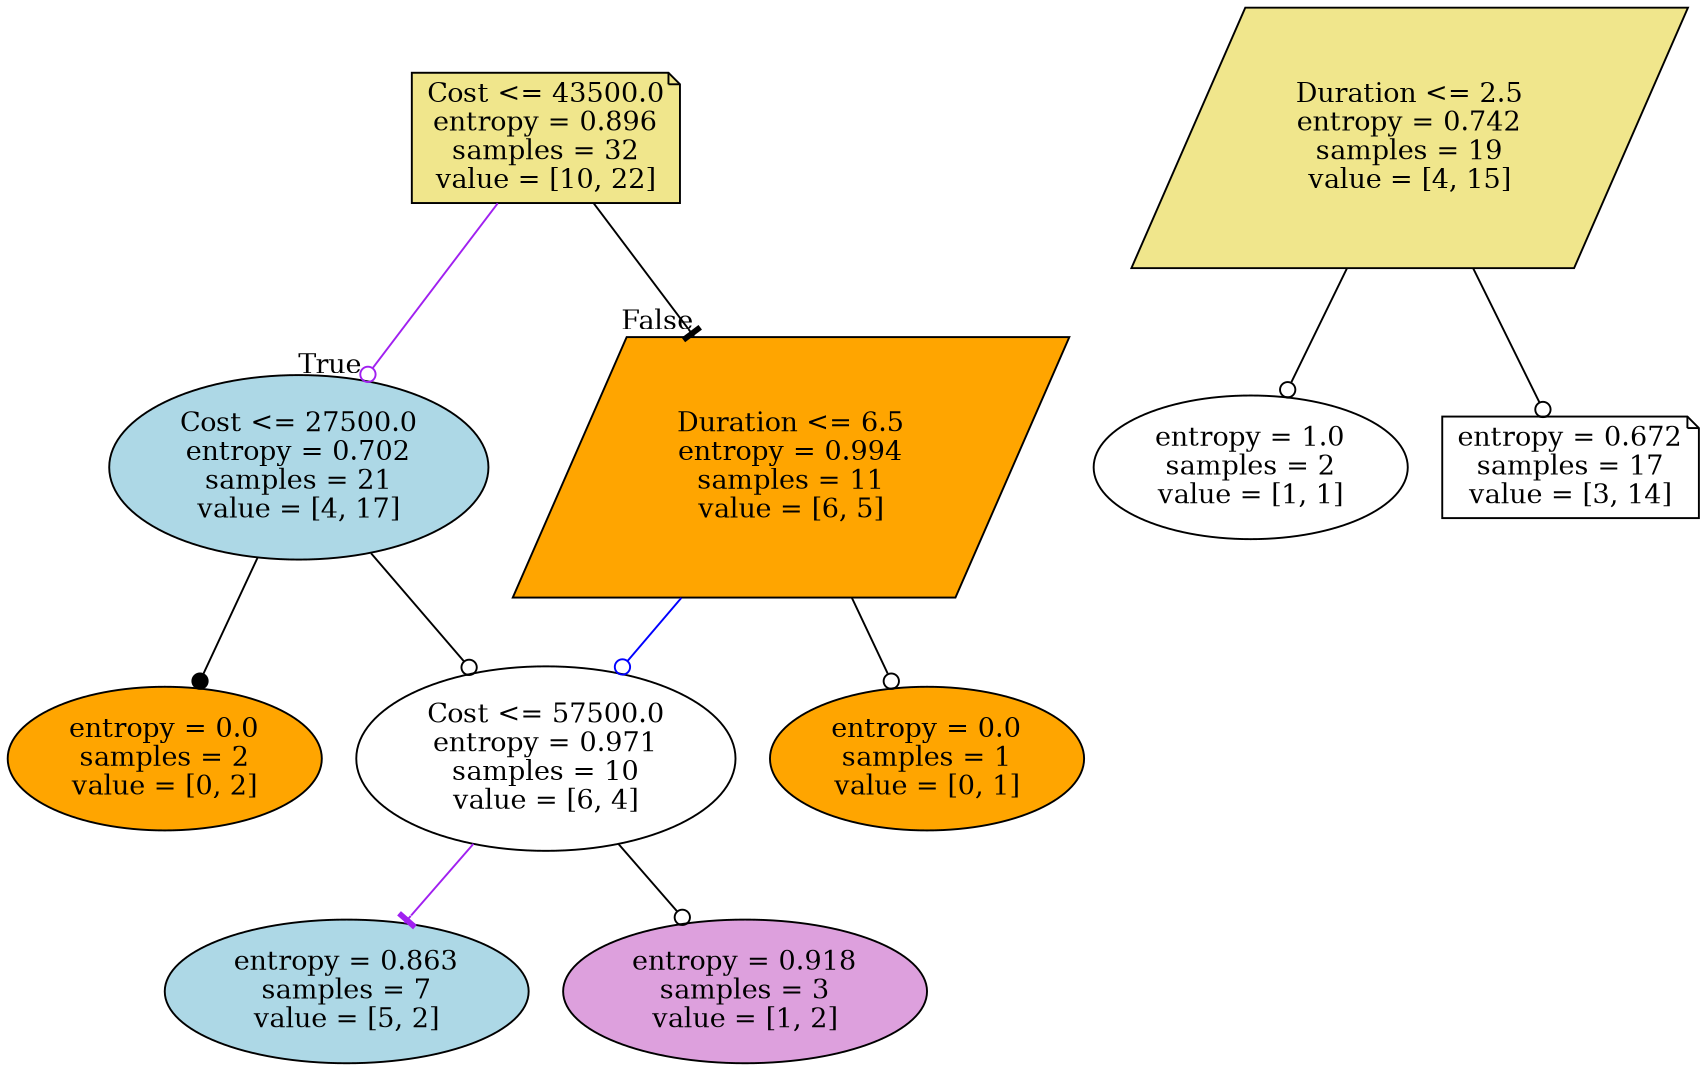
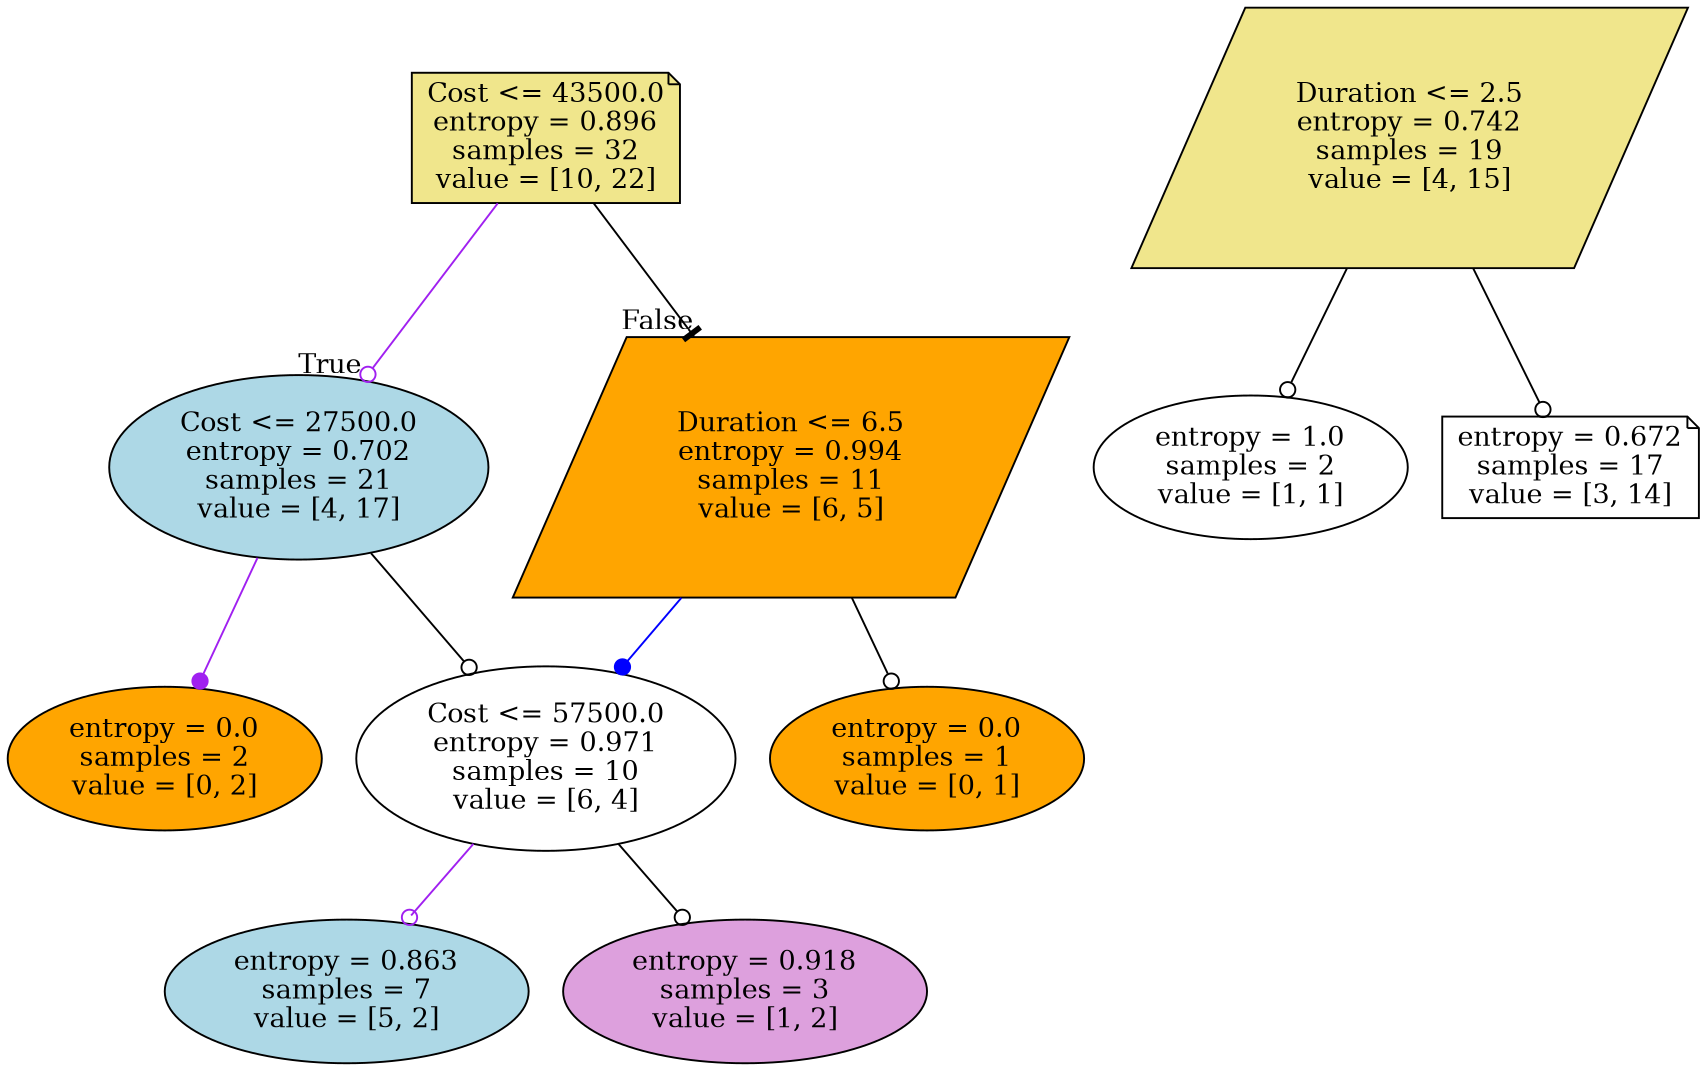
  digraph {
    node [fillcolor=orange shape=ellipse style=filled]
    edge [arrowhead=odot color=black]
    n1 [fillcolor=khaki label="Cost <= 43500.0\nentropy = 0.896\nsamples = 32\nvalue = [10, 22]" shape=note]
    n2 [fillcolor=lightblue label="Cost <= 27500.0\nentropy = 0.702\nsamples = 21\nvalue = [4, 17]"]
    n3 [label="Duration <= 6.5\nentropy = 0.994\nsamples = 11\nvalue = [6, 5]" shape=parallelogram]
    n4 [label="entropy = 0.0\nsamples = 2\nvalue = [0, 2]"]
    n5 [fillcolor=white label="Cost <= 57500.0\nentropy = 0.971\nsamples = 10\nvalue = [6, 4]"]
    n6 [label="entropy = 0.0\nsamples = 1\nvalue = [0, 1]"]
    n7 [fillcolor=khaki label="Duration <= 2.5\nentropy = 0.742\nsamples = 19\nvalue = [4, 15]" shape=parallelogram]
    n8 [fillcolor=white label="entropy = 1.0\nsamples = 2\nvalue = [1, 1]"]
    n9 [fillcolor=white label="entropy = 0.672\nsamples = 17\nvalue = [3, 14]" shape=note]
    n10 [fillcolor=lightblue label="entropy = 0.863\nsamples = 7\nvalue = [5, 2]"]
    n11 [fillcolor=plum label="entropy = 0.918\nsamples = 3\nvalue = [1, 2]"]
    n1 -> n2 [color=purple headlabel=True labelangle=45 labeldistance=2.5]
    n1 -> n3 [arrowhead=tee headlabel=False labelangle=-45 labeldistance=2.5]
-   n2 -> n4 [arrowhead=dot]
+   n2 -> n4 [arrowhead=dot color=purple]
    n2 -> n5
-   n3 -> n5 [color=blue]
+   n3 -> n5 [arrowhead=dot color=blue]
    n3 -> n6
-   n5 -> n10 [arrowhead=tee color=purple]
+   n5 -> n10 [color=purple]
    n5 -> n11
    n7 -> n8
    n7 -> n9
  }
